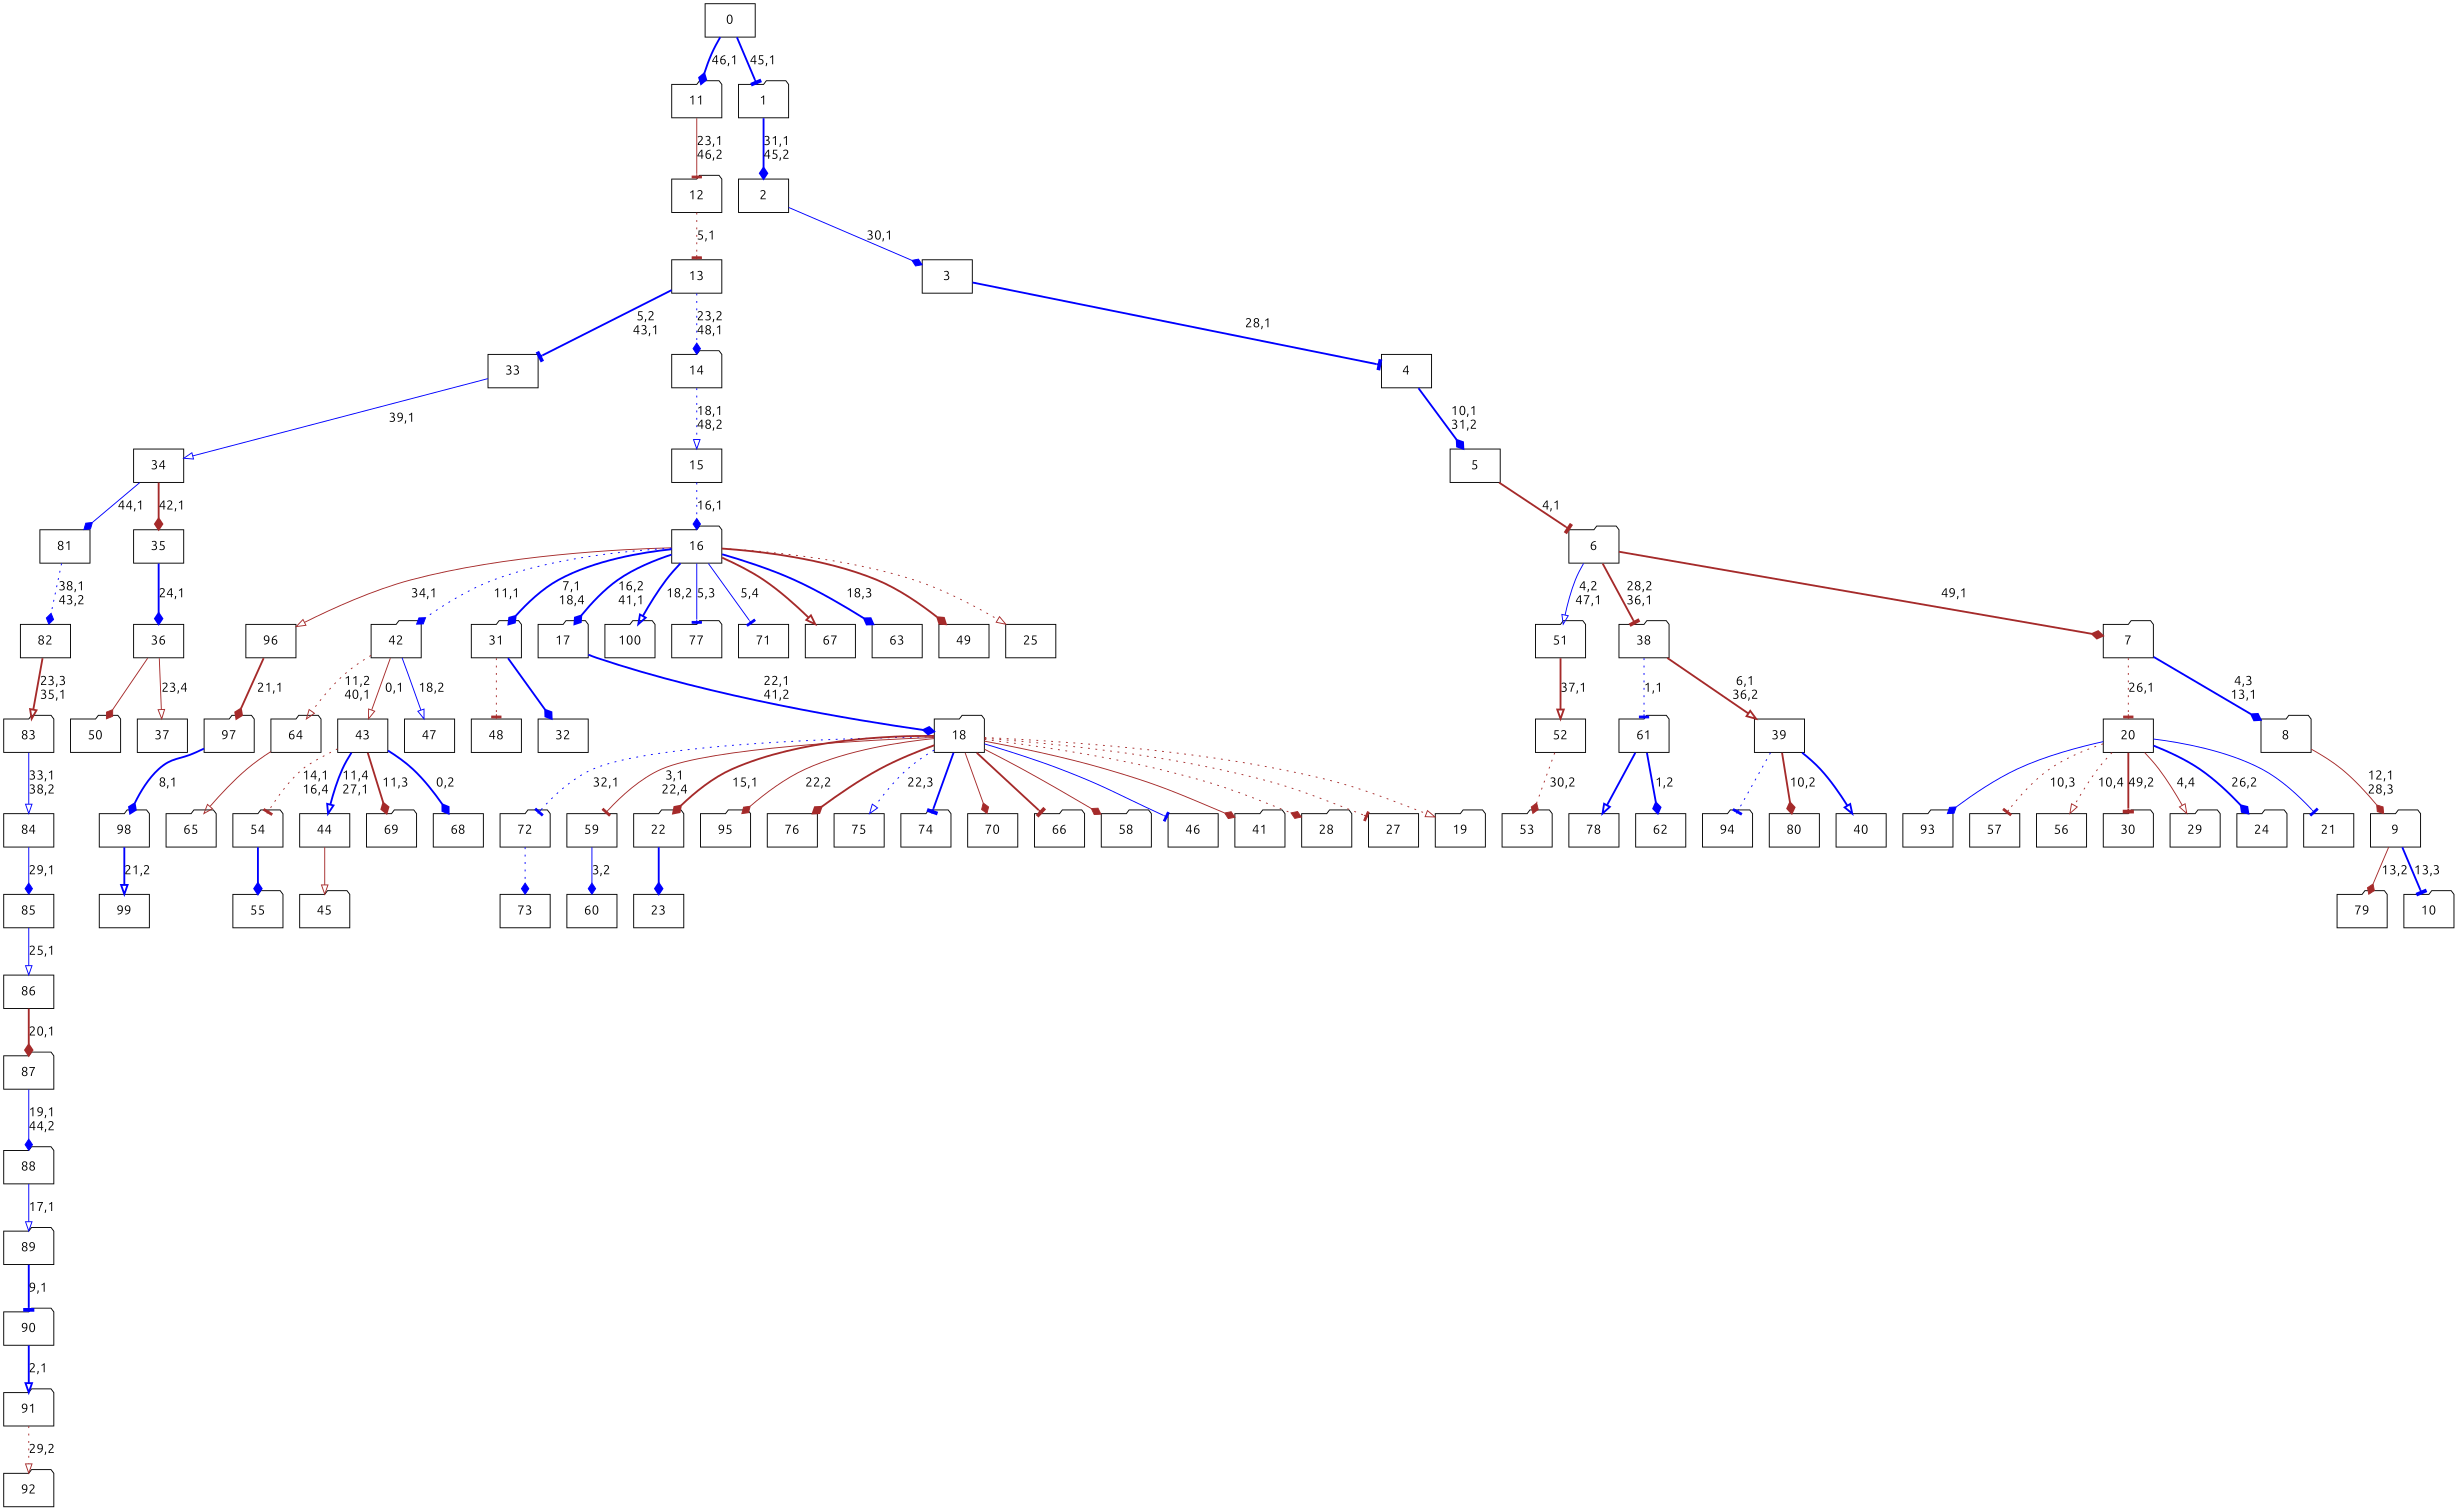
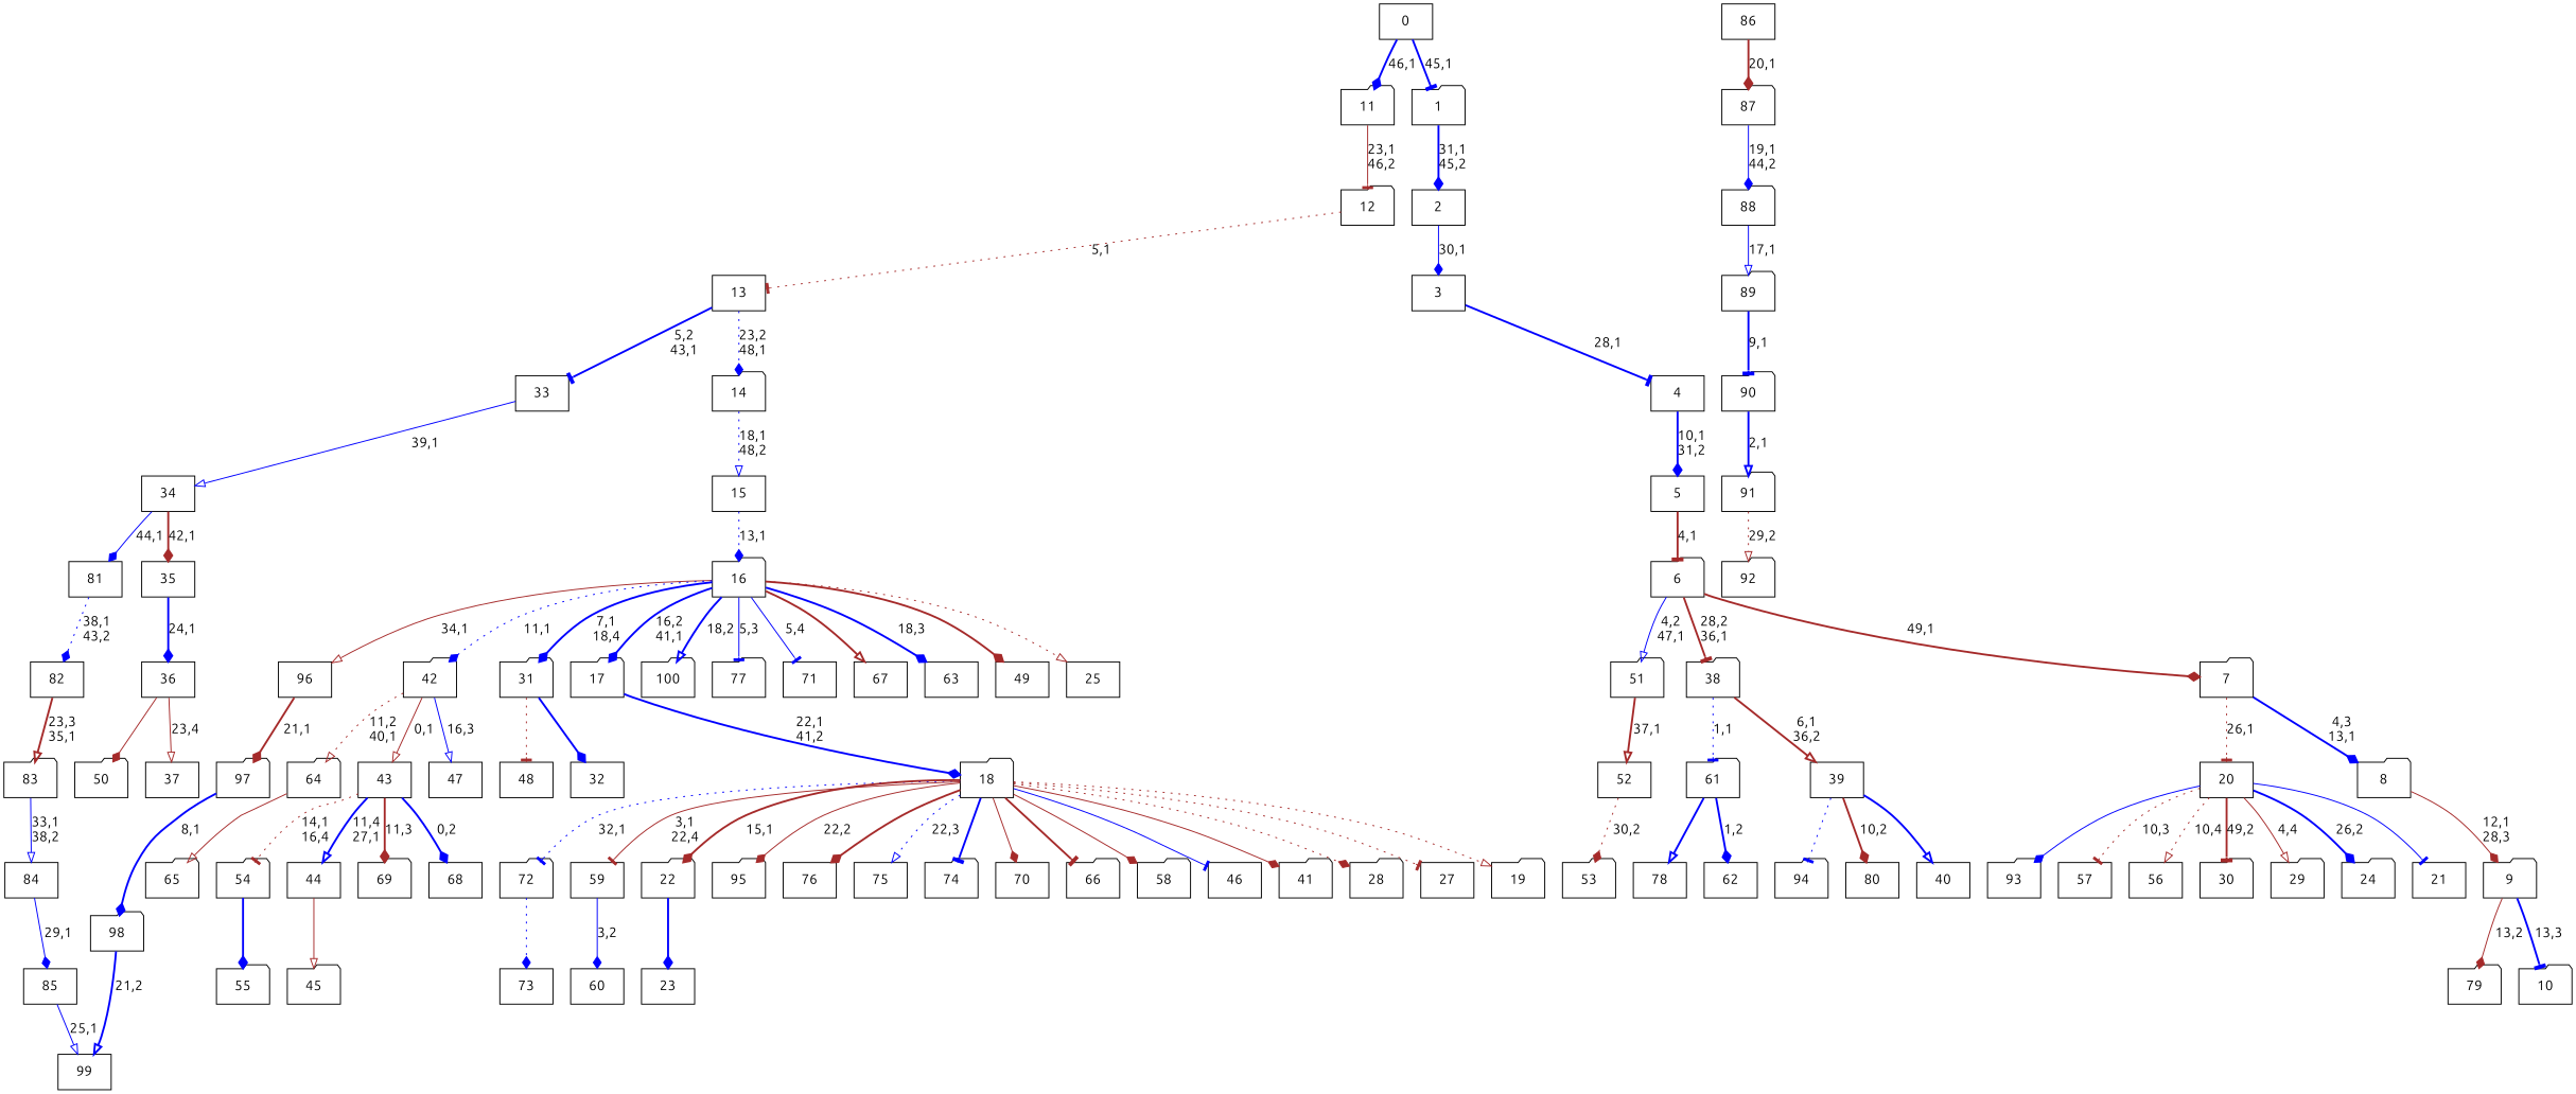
  digraph {
    fontname=Ubuntu
    node [fontname=Ubuntu shape=folder]
    edge [arrowhead=diamond color=blue fontname=Ubuntu style=bold]
    99 [shape=box]
    98
    97
    96 [shape=box]
    91
    92
    90
    89
    88
    87
    86 [shape=box]
    85 [shape=box]
    84 [shape=box]
    83
    82 [shape=box]
    81 [shape=box]
    73 [shape=box]
    72
    64
    65
    78 [shape=box]
    61
    62 [shape=box]
    59 [shape=box]
    60 [shape=box]
    54
    55
    52 [shape=box]
    53
    51
    44 [shape=box]
    45
    43 [shape=box]
    69
    68 [shape=box]
    42
    47 [shape=box]
    39 [shape=box]
    94
    80 [shape=box]
    40 [shape=box]
    38
    36 [shape=box]
    50
    37 [shape=box]
    35 [shape=box]
    34 [shape=box]
    33 [shape=box]
    48 [shape=box]
    31
    32 [shape=box]
    23 [shape=box]
    22
    20 [shape=box]
    93
    57 [shape=box]
    56 [shape=box]
    30
    29
    24
    21 [shape=box]
    18
    95
    76 [shape=box]
    75 [shape=box]
    74
    70 [shape=box]
    66
    58
    46 [shape=box]
    41
    28
    27 [shape=box]
    19
    17
    16
    100
    77
    71 [shape=box]
    67 [shape=box]
    63 [shape=box]
    49 [shape=box]
    25 [shape=box]
    15 [shape=box]
    14
    13 [shape=box]
    12
    11
    9
    79
    10
    8
    7
    6
    5 [shape=box]
    4 [shape=box]
    3 [shape=box]
    2 [shape=box]
    1
    0 [shape=box]
    98 -> 99 [arrowhead=onormal label="21,2"]
    97 -> 98 [label="8,1"]
    96 -> 97 [color=brown label="21,1"]
    91 -> 92 [arrowhead=onormal color=brown label="29,2" style=dotted]
    90 -> 91 [arrowhead=onormal label="2,1"]
    89 -> 90 [arrowhead=tee label="9,1"]
    88 -> 89 [arrowhead=onormal label="17,1" style=solid]
    87 -> 88 [label="19,1\n44,2" style=solid]
    86 -> 87 [color=brown label="20,1"]
-   85 -> 86 [arrowhead=onormal label="25,1" style=solid]
+   85 -> 99 [arrowhead=onormal label="25,1" style=solid]
    84 -> 85 [label="29,1" style=solid]
    83 -> 84 [arrowhead=onormal label="33,1\n38,2" style=solid]
    82 -> 83 [arrowhead=onormal color=brown label="23,3\n35,1"]
    81 -> 82 [label="38,1\n43,2" style=dotted]
    72 -> 73 [style=dotted]
    64 -> 65 [arrowhead=onormal color=brown style=solid]
    61 -> 78 [arrowhead=onormal]
    61 -> 62 [label="1,2"]
    59 -> 60 [label="3,2" style=solid]
    54 -> 55
    52 -> 53 [color=brown label="30,2" style=dotted]
    51 -> 52 [arrowhead=onormal color=brown label="37,1"]
    44 -> 45 [arrowhead=onormal color=brown style=solid]
    43 -> 54 [arrowhead=tee color=brown label="14,1\n16,4" style=dotted]
    43 -> 44 [arrowhead=onormal label="11,4\n27,1"]
    43 -> 69 [color=brown label="11,3"]
    43 -> 68 [label="0,2"]
    42 -> 64 [arrowhead=onormal color=brown label="11,2\n40,1" style=dotted]
    42 -> 43 [arrowhead=onormal color=brown label="0,1" style=solid]
-   42 -> 47 [arrowhead=onormal label="18,2" style=solid]
+   42 -> 47 [arrowhead=onormal label="16,3" style=solid]
    39 -> 94 [arrowhead=tee style=dotted]
    39 -> 80 [color=brown label="10,2"]
    39 -> 40 [arrowhead=onormal]
    38 -> 61 [arrowhead=tee label="1,1" style=dotted]
    38 -> 39 [arrowhead=onormal color=brown label="6,1\n36,2"]
    36 -> 50 [color=brown style=solid]
    36 -> 37 [arrowhead=onormal color=brown label="23,4" style=solid]
    35 -> 36 [label="24,1"]
    34 -> 81 [label="44,1" style=solid]
    34 -> 35 [color=brown label="42,1"]
    33 -> 34 [arrowhead=onormal label="39,1" style=solid]
    31 -> 48 [arrowhead=tee color=brown style=dotted]
    31 -> 32
    22 -> 23
    20 -> 93 [style=solid]
    20 -> 57 [arrowhead=tee color=brown label="10,3" style=dotted]
    20 -> 56 [arrowhead=onormal color=brown label="10,4" style=dotted]
    20 -> 30 [arrowhead=tee color=brown label="49,2"]
    20 -> 29 [arrowhead=onormal color=brown label="4,4" style=solid]
    20 -> 24 [label="26,2"]
    20 -> 21 [arrowhead=tee style=solid]
    18 -> 72 [arrowhead=tee label="32,1" style=dotted]
    18 -> 59 [arrowhead=tee color=brown label="3,1\n22,4" style=solid]
    18 -> 22 [color=brown label="15,1"]
    18 -> 95 [color=brown label="22,2" style=solid]
    18 -> 76 [color=brown]
    18 -> 75 [arrowhead=onormal label="22,3" style=dotted]
    18 -> 74 [arrowhead=tee]
    18 -> 70 [color=brown style=solid]
    18 -> 66 [arrowhead=tee color=brown]
    18 -> 58 [color=brown style=solid]
    18 -> 46 [arrowhead=tee style=solid]
    18 -> 41 [color=brown style=solid]
    18 -> 28 [color=brown style=dotted]
    18 -> 27 [arrowhead=tee color=brown style=dotted]
    18 -> 19 [arrowhead=onormal color=brown style=dotted]
    17 -> 18 [label="22,1\n41,2"]
    16 -> 96 [arrowhead=onormal color=brown label="34,1" style=solid]
    16 -> 42 [label="11,1" style=dotted]
    16 -> 31 [label="7,1\n18,4"]
    16 -> 17 [label="16,2\n41,1"]
    16 -> 100 [arrowhead=onormal label="18,2"]
    16 -> 77 [arrowhead=tee label="5,3" style=solid]
    16 -> 71 [arrowhead=tee label="5,4" style=solid]
    16 -> 67 [arrowhead=onormal color=brown]
    16 -> 63 [label="18,3"]
    16 -> 49 [color=brown]
    16 -> 25 [arrowhead=onormal color=brown style=dotted]
-   15 -> 16 [label="16,1" style=dotted]
+   15 -> 16 [label="13,1" style=dotted]
    14 -> 15 [arrowhead=onormal label="18,1\n48,2" style=dotted]
    13 -> 33 [arrowhead=tee label="5,2\n43,1"]
    13 -> 14 [label="23,2\n48,1" style=dotted]
    12 -> 13 [arrowhead=tee color=brown label="5,1" style=dotted]
    11 -> 12 [arrowhead=tee color=brown label="23,1\n46,2" style=solid]
    9 -> 79 [color=brown label="13,2" style=solid]
    9 -> 10 [arrowhead=tee label="13,3"]
    8 -> 9 [color=brown label="12,1\n28,3" style=solid]
    7 -> 20 [arrowhead=tee color=brown label="26,1" style=dotted]
    7 -> 8 [label="4,3\n13,1"]
    6 -> 51 [arrowhead=onormal label="4,2\n47,1" style=solid]
    6 -> 38 [arrowhead=tee color=brown label="28,2\n36,1"]
    6 -> 7 [color=brown label="49,1"]
    5 -> 6 [arrowhead=tee color=brown label="4,1"]
    4 -> 5 [label="10,1\n31,2"]
    3 -> 4 [arrowhead=tee label="28,1"]
    2 -> 3 [label="30,1" style=solid]
    1 -> 2 [label="31,1\n45,2"]
    0 -> 11 [label="46,1"]
    0 -> 1 [arrowhead=tee label="45,1"]
  }
